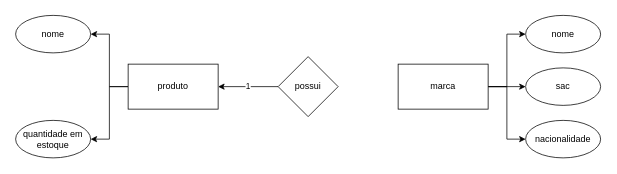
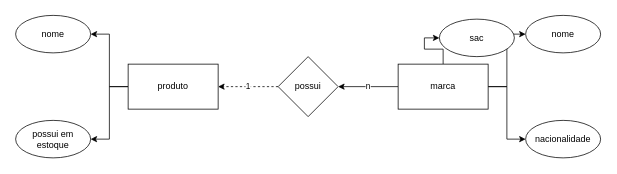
  <mxCell id="0" />
  <mxCell id="1" parent="0" />
  <mxCell id="2" style="edgeStyle=orthogonalEdgeStyle;rounded=0;orthogonalLoop=1;jettySize=auto;html=1;entryX=1;entryY=0.5;entryDx=0;entryDy=0;" edge="1" parent="1" source="4" target="5"><mxGeometry relative="1" as="geometry" /></mxCell>
  <mxCell id="3" style="edgeStyle=orthogonalEdgeStyle;rounded=0;orthogonalLoop=1;jettySize=auto;html=1;entryX=1;entryY=0.5;entryDx=0;entryDy=0;" edge="1" parent="1" source="4" target="6"><mxGeometry relative="1" as="geometry" /></mxCell>
  <mxCell id="4" value="produto" style="rounded=0;whiteSpace=wrap;html=1;" vertex="1" parent="1"><mxGeometry x="170" y="85" width="120" height="60" as="geometry" /></mxCell>
  <mxCell id="5" value="nome" style="ellipse;whiteSpace=wrap;html=1;" vertex="1" parent="1"><mxGeometry x="20" y="20" width="100" height="50" as="geometry" /></mxCell>
- <mxCell id="6" value="quantidade em estoque" style="ellipse;whiteSpace=wrap;html=1;" vertex="1" parent="1"><mxGeometry x="20" y="160" width="100" height="50" as="geometry" /></mxCell>
- <mxCell id="7" value="1" style="edgeStyle=orthogonalEdgeStyle;rounded=0;orthogonalLoop=1;jettySize=auto;html=1;" edge="1" parent="1" source="8" target="4"><mxGeometry relative="1" as="geometry" /></mxCell>
+ <mxCell id="6" value="possui em estoque" style="ellipse;whiteSpace=wrap;html=1;" vertex="1" parent="1"><mxGeometry x="20" y="160" width="100" height="50" as="geometry" /></mxCell>
+ <mxCell id="7" value="1" style="edgeStyle=orthogonalEdgeStyle;rounded=0;orthogonalLoop=1;jettySize=auto;html=1;dashed=1;" edge="1" parent="1" source="8" target="4"><mxGeometry relative="1" as="geometry" /></mxCell>
  <mxCell id="8" value="possui" style="rhombus;whiteSpace=wrap;html=1;" vertex="1" parent="1"><mxGeometry x="370" y="75" width="80" height="80" as="geometry" /></mxCell>
  <mxCell id="9" style="edgeStyle=orthogonalEdgeStyle;rounded=0;orthogonalLoop=1;jettySize=auto;html=1;entryX=0;entryY=0.5;entryDx=0;entryDy=0;" edge="1" parent="1" source="13" target="14"><mxGeometry relative="1" as="geometry" /></mxCell>
  <mxCell id="10" style="edgeStyle=orthogonalEdgeStyle;rounded=0;orthogonalLoop=1;jettySize=auto;html=1;entryX=0;entryY=0.5;entryDx=0;entryDy=0;" edge="1" parent="1" source="13" target="15"><mxGeometry relative="1" as="geometry" /></mxCell>
  <mxCell id="11" style="edgeStyle=orthogonalEdgeStyle;rounded=0;orthogonalLoop=1;jettySize=auto;html=1;entryX=0;entryY=0.5;entryDx=0;entryDy=0;" edge="1" parent="1" source="13" target="16"><mxGeometry relative="1" as="geometry" /></mxCell>
+ <mxCell id="12" value="n" style="edgeStyle=orthogonalEdgeStyle;rounded=0;orthogonalLoop=1;jettySize=auto;html=1;entryX=1;entryY=0.5;entryDx=0;entryDy=0;" edge="1" parent="1" source="13" target="8"><mxGeometry relative="1" as="geometry" /></mxCell>
  <mxCell id="13" value="marca" style="rounded=0;whiteSpace=wrap;html=1;" vertex="1" parent="1"><mxGeometry x="530" y="85" width="120" height="60" as="geometry" /></mxCell>
  <mxCell id="14" value="nome" style="ellipse;whiteSpace=wrap;html=1;" vertex="1" parent="1"><mxGeometry x="700" y="20" width="100" height="50" as="geometry" /></mxCell>
- <mxCell id="15" value="sac" style="ellipse;whiteSpace=wrap;html=1;" vertex="1" parent="1"><mxGeometry x="700" y="90" width="100" height="50" as="geometry" /></mxCell>
+ <mxCell id="15" value="sac" style="ellipse;whiteSpace=wrap;html=1;" vertex="1" parent="1"><mxGeometry x="585" y="25" width="100" height="50" as="geometry" /></mxCell>
  <mxCell id="16" value="nacionalidade" style="ellipse;whiteSpace=wrap;html=1;" vertex="1" parent="1"><mxGeometry x="700" y="160" width="100" height="50" as="geometry" /></mxCell>
